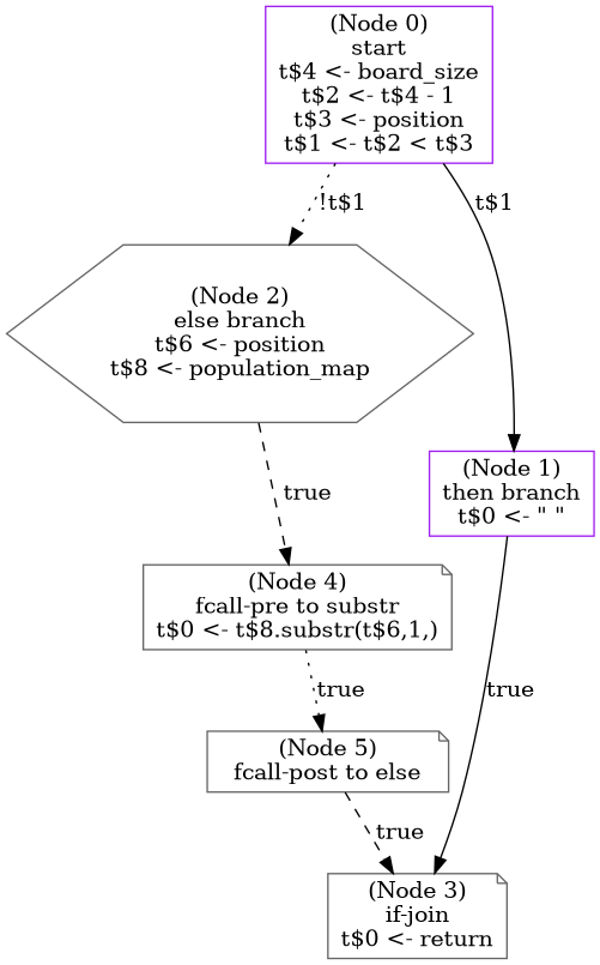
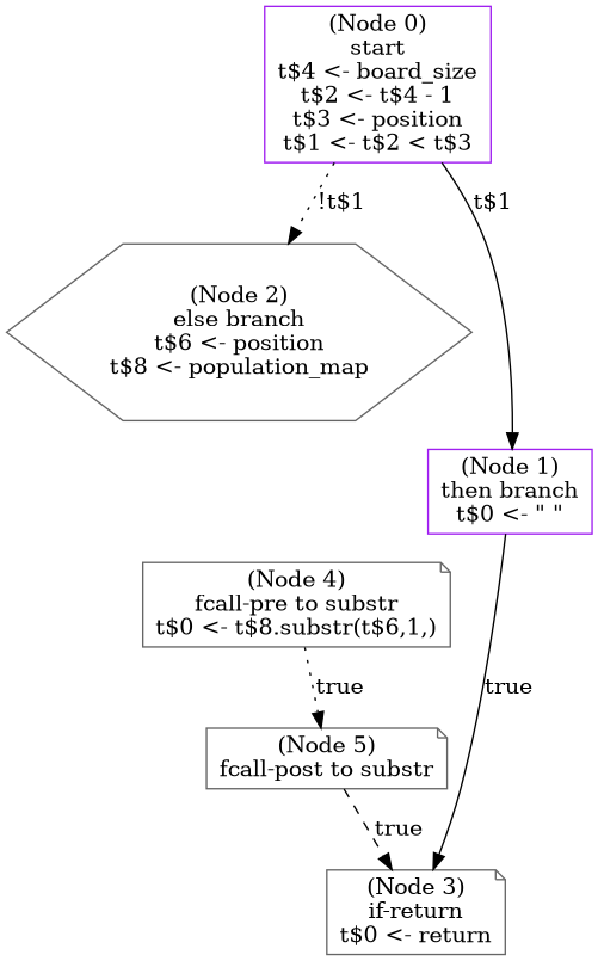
  digraph {
    node [color=gray40 shape=note]
    edge [style=dotted]
    n1 [color=purple label="(Node 0)\nstart\nt$4 <- board_size\nt$2 <- t$4 - 1\nt$3 <- position\nt$1 <- t$2 < t$3\n" shape=box]
    n2 [label="(Node 2)\nelse branch\nt$6 <- position\nt$8 <- population_map\n" shape=hexagon]
    n3 [color=purple label="(Node 1)\nthen branch\nt$0 <- \" \"\n" shape=box]
    n4 [label="(Node 4)\nfcall-pre to substr\nt$0 <- t$8.substr(t$6,1,)\n"]
-   n5 [label="(Node 3)\nif-join\nt$0 <- return\n"]
-   n6 [label="(Node 5)\nfcall-post to else\n"]
+   n5 [label="(Node 3)\nif-return\nt$0 <- return\n"]
+   n6 [label="(Node 5)\nfcall-post to substr\n"]
    n1 -> n2 [label="!t$1"]
    n1 -> n3 [label="t$1" style=solid]
-   n2 -> n4 [label=true style=dashed]
    n3 -> n5 [label=true style=solid]
    n4 -> n6 [label=true]
    n6 -> n5 [label=true style=dashed]
  }
